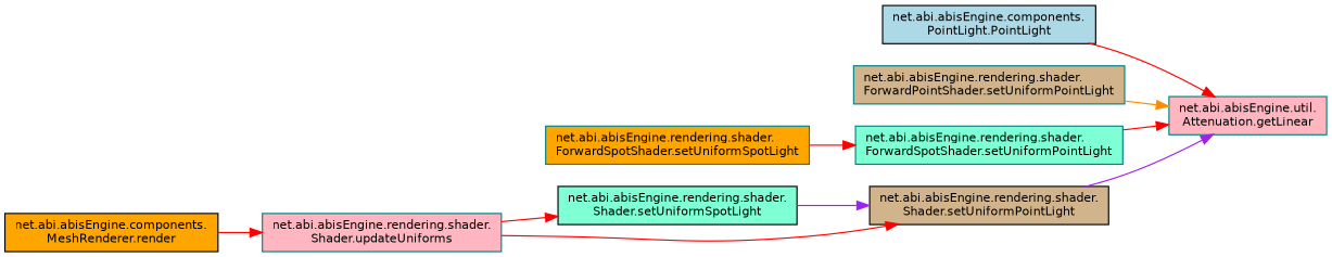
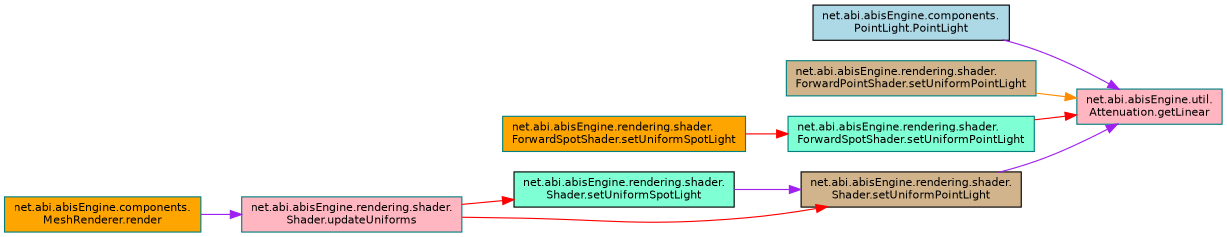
  digraph {
    rankdir=RL
    node [color=teal fillcolor=lightpink fontname=Helvetica fontsize=10 shape=record style=filled]
    edge [color=purple dir=back fontname=Helvetica fontsize=10 labelfontname=Helvetica labelfontsize=10 style=solid]
    n1 [fontcolor=black height=0.2 label="net.abi.abisEngine.util.\lAttenuation.getLinear" width=0.4]
    n2 [color=black fillcolor=lightblue height=0.2 label="net.abi.abisEngine.components.\lPointLight.PointLight" width=0.4]
    n3 [fillcolor=tan height=0.2 label="net.abi.abisEngine.rendering.shader.\lForwardPointShader.setUniformPointLight" width=0.4]
    n4 [fillcolor=aquamarine height=0.2 label="net.abi.abisEngine.rendering.shader.\lForwardSpotShader.setUniformPointLight" width=0.4]
    n5 [color=black fillcolor=tan height=0.2 label="net.abi.abisEngine.rendering.shader.\lShader.setUniformPointLight" width=0.4]
    n6 [fillcolor=orange height=0.2 label="net.abi.abisEngine.rendering.shader.\lForwardSpotShader.setUniformSpotLight" width=0.4]
    n7 [color=black fillcolor=aquamarine height=0.2 label="net.abi.abisEngine.rendering.shader.\lShader.setUniformSpotLight" width=0.4]
    n8 [height=0.2 label="net.abi.abisEngine.rendering.shader.\lShader.updateUniforms" width=0.4]
-   n9 [color=black fillcolor=orange height=0.2 label="net.abi.abisEngine.components.\lMeshRenderer.render" width=0.4]
-   n1 -> n2 [color=red]
+   n9 [fillcolor=orange height=0.2 label="net.abi.abisEngine.components.\lMeshRenderer.render" width=0.4]
+   n1 -> n2
    n1 -> n3 [color=darkorange]
    n1 -> n4 [color=red]
    n1 -> n5
    n4 -> n6 [color=red]
    n5 -> n7
    n5 -> n8 [color=red]
    n7 -> n8 [color=red]
-   n8 -> n9 [color=red]
+   n8 -> n9
  }
